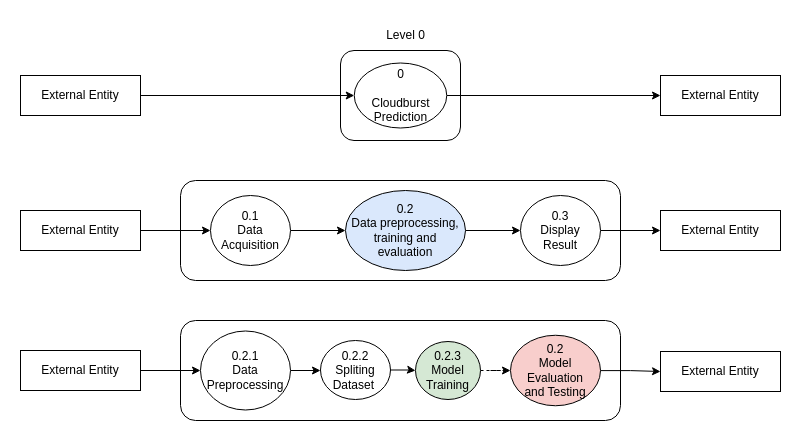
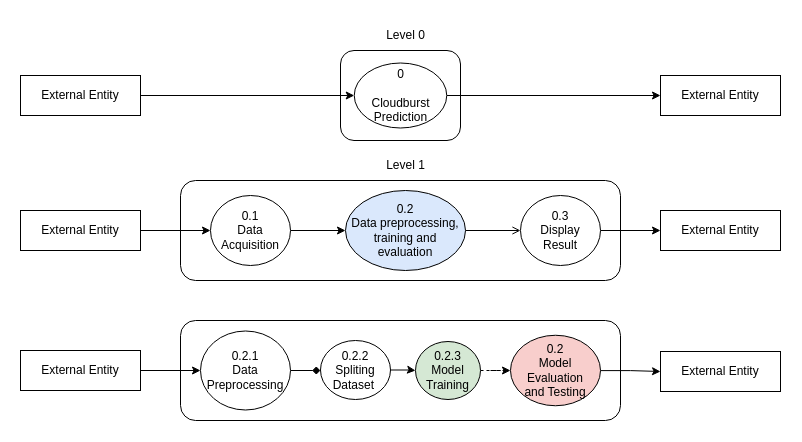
  <mxCell id="0" />
  <mxCell id="1" parent="0" />
  <mxCell id="2" value="" style="rounded=1;whiteSpace=wrap;html=1;" parent="1" vertex="1"><mxGeometry x="340" y="50" width="120" height="90" as="geometry" /></mxCell>
  <mxCell id="3" style="edgeStyle=orthogonalEdgeStyle;rounded=0;orthogonalLoop=1;jettySize=auto;html=1;entryX=0;entryY=0.5;entryDx=0;entryDy=0;" edge="1" parent="1" source="4" target="6"><mxGeometry relative="1" as="geometry" /></mxCell>
  <mxCell id="4" value="External Entity" style="rounded=0;whiteSpace=wrap;html=1;" parent="1" vertex="1"><mxGeometry x="20" y="75" width="120" height="40" as="geometry" /></mxCell>
  <mxCell id="5" style="edgeStyle=orthogonalEdgeStyle;rounded=0;orthogonalLoop=1;jettySize=auto;html=1;entryX=0;entryY=0.5;entryDx=0;entryDy=0;" edge="1" parent="1" source="6" target="28"><mxGeometry relative="1" as="geometry" /></mxCell>
  <mxCell id="6" value="0&lt;br&gt;&lt;br&gt;Cloudburst &lt;br&gt;Prediction" style="ellipse;whiteSpace=wrap;html=1;" parent="1" vertex="1"><mxGeometry x="353.75" y="62.5" width="92.5" height="65" as="geometry" /></mxCell>
  <mxCell id="7" value="Level 0" style="text;html=1;align=center;verticalAlign=middle;resizable=0;points=[];autosize=1;strokeColor=none;fillColor=none;" parent="1" vertex="1"><mxGeometry x="375" y="20" width="60" height="30" as="geometry" /></mxCell>
  <mxCell id="8" value="" style="rounded=1;whiteSpace=wrap;html=1;" parent="1" vertex="1"><mxGeometry x="180" y="180" width="440" height="100" as="geometry" /></mxCell>
  <mxCell id="9" style="edgeStyle=orthogonalEdgeStyle;rounded=0;orthogonalLoop=1;jettySize=auto;html=1;" edge="1" parent="1" source="10" target="12"><mxGeometry relative="1" as="geometry" /></mxCell>
  <mxCell id="10" value="External Entity" style="rounded=0;whiteSpace=wrap;html=1;" parent="1" vertex="1"><mxGeometry x="20" y="210" width="120" height="40" as="geometry" /></mxCell>
  <mxCell id="11" style="edgeStyle=orthogonalEdgeStyle;rounded=0;orthogonalLoop=1;jettySize=auto;html=1;entryX=0;entryY=0.5;entryDx=0;entryDy=0;" edge="1" parent="1" source="12" target="16"><mxGeometry relative="1" as="geometry" /></mxCell>
  <mxCell id="12" value="0.1&lt;br&gt;Data &lt;br&gt;Acquisition" style="ellipse;whiteSpace=wrap;html=1;" parent="1" vertex="1"><mxGeometry x="210" y="195" width="80" height="70" as="geometry" /></mxCell>
  <mxCell id="13" value="External Entity" style="rounded=0;whiteSpace=wrap;html=1;" parent="1" vertex="1"><mxGeometry x="660" y="210" width="120" height="40" as="geometry" /></mxCell>
- <mxCell id="15" style="edgeStyle=orthogonalEdgeStyle;rounded=0;orthogonalLoop=1;jettySize=auto;html=1;entryX=0;entryY=0.5;entryDx=0;entryDy=0;" edge="1" parent="1" source="16" target="27"><mxGeometry relative="1" as="geometry" /></mxCell>
+ <mxCell id="14" value="Level 1" style="text;html=1;align=center;verticalAlign=middle;resizable=0;points=[];autosize=1;strokeColor=none;fillColor=none;" parent="1" vertex="1"><mxGeometry x="375" y="150" width="60" height="30" as="geometry" /></mxCell>
+ <mxCell id="15" style="edgeStyle=orthogonalEdgeStyle;rounded=0;orthogonalLoop=1;jettySize=auto;html=1;entryX=0;entryY=0.5;entryDx=0;entryDy=0;endArrow=open;" edge="1" parent="1" source="16" target="27"><mxGeometry relative="1" as="geometry" /></mxCell>
  <mxCell id="16" value="0.2&lt;br&gt;Data preprocessing, training and evaluation" style="ellipse;whiteSpace=wrap;html=1;fillColor=#dae8fc;" parent="1" vertex="1"><mxGeometry x="345" y="190" width="120" height="80" as="geometry" /></mxCell>
  <mxCell id="17" value="" style="rounded=1;whiteSpace=wrap;html=1;" parent="1" vertex="1"><mxGeometry x="180" y="320" width="440" height="100" as="geometry" /></mxCell>
  <mxCell id="18" style="edgeStyle=orthogonalEdgeStyle;rounded=0;orthogonalLoop=1;jettySize=auto;html=1;entryX=0;entryY=0.5;entryDx=0;entryDy=0;" edge="1" parent="1" source="19" target="21"><mxGeometry relative="1" as="geometry" /></mxCell>
  <mxCell id="19" value="0.2.2&lt;br&gt;Spliting &lt;br&gt;Dataset&amp;nbsp;" style="ellipse;whiteSpace=wrap;html=1;" parent="1" vertex="1"><mxGeometry x="320" y="340" width="70" height="59" as="geometry" /></mxCell>
  <mxCell id="20" style="edgeStyle=orthogonalEdgeStyle;rounded=0;orthogonalLoop=1;jettySize=auto;html=1;entryX=0;entryY=0.5;entryDx=0;entryDy=0;dashed=1;" edge="1" parent="1" source="21" target="25"><mxGeometry relative="1" as="geometry" /></mxCell>
  <mxCell id="21" value="0.2.3&lt;br&gt;Model &lt;br&gt;Training" style="ellipse;whiteSpace=wrap;html=1;fillColor=#d5e8d4;" parent="1" vertex="1"><mxGeometry x="415" y="341" width="65" height="58" as="geometry" /></mxCell>
- <mxCell id="22" style="edgeStyle=orthogonalEdgeStyle;rounded=0;orthogonalLoop=1;jettySize=auto;html=1;exitX=1;exitY=0.5;exitDx=0;exitDy=0;entryX=0;entryY=0.5;entryDx=0;entryDy=0;" edge="1" parent="1" source="23" target="19"><mxGeometry relative="1" as="geometry" /></mxCell>
+ <mxCell id="22" style="edgeStyle=orthogonalEdgeStyle;rounded=0;orthogonalLoop=1;jettySize=auto;html=1;exitX=1;exitY=0.5;exitDx=0;exitDy=0;entryX=0;entryY=0.5;entryDx=0;entryDy=0;endArrow=diamond;" edge="1" parent="1" source="23" target="19"><mxGeometry relative="1" as="geometry" /></mxCell>
  <mxCell id="23" value="0.2.1&lt;br&gt;Data Preprocessing" style="ellipse;whiteSpace=wrap;html=1;" parent="1" vertex="1"><mxGeometry x="200" y="330.5" width="90" height="79" as="geometry" /></mxCell>
  <mxCell id="24" style="edgeStyle=orthogonalEdgeStyle;rounded=0;orthogonalLoop=1;jettySize=auto;html=1;entryX=0;entryY=0.5;entryDx=0;entryDy=0;" edge="1" parent="1" source="25" target="29"><mxGeometry relative="1" as="geometry" /></mxCell>
  <mxCell id="25" value="0.2&lt;br&gt;Model &lt;br&gt;Evaluation&lt;br&gt;and Testing" style="ellipse;whiteSpace=wrap;html=1;fillColor=#f8cecc;" parent="1" vertex="1"><mxGeometry x="510" y="334.75" width="90" height="70.5" as="geometry" /></mxCell>
  <mxCell id="26" style="edgeStyle=orthogonalEdgeStyle;rounded=0;orthogonalLoop=1;jettySize=auto;html=1;entryX=0;entryY=0.5;entryDx=0;entryDy=0;" edge="1" parent="1" source="27" target="13"><mxGeometry relative="1" as="geometry" /></mxCell>
  <mxCell id="27" value="0.3&lt;br&gt;Display&lt;br&gt;Result" style="ellipse;whiteSpace=wrap;html=1;" vertex="1" parent="1"><mxGeometry x="520" y="195" width="80" height="70" as="geometry" /></mxCell>
  <mxCell id="28" value="External Entity" style="rounded=0;whiteSpace=wrap;html=1;" vertex="1" parent="1"><mxGeometry x="660" y="75" width="120" height="40" as="geometry" /></mxCell>
  <mxCell id="29" value="External Entity" style="rounded=0;whiteSpace=wrap;html=1;" vertex="1" parent="1"><mxGeometry x="660" y="351" width="120" height="40" as="geometry" /></mxCell>
  <mxCell id="30" style="edgeStyle=orthogonalEdgeStyle;rounded=0;orthogonalLoop=1;jettySize=auto;html=1;entryX=0;entryY=0.5;entryDx=0;entryDy=0;" edge="1" parent="1" source="31" target="23"><mxGeometry relative="1" as="geometry" /></mxCell>
  <mxCell id="31" value="External Entity" style="rounded=0;whiteSpace=wrap;html=1;" vertex="1" parent="1"><mxGeometry x="20" y="350" width="120" height="40" as="geometry" /></mxCell>
